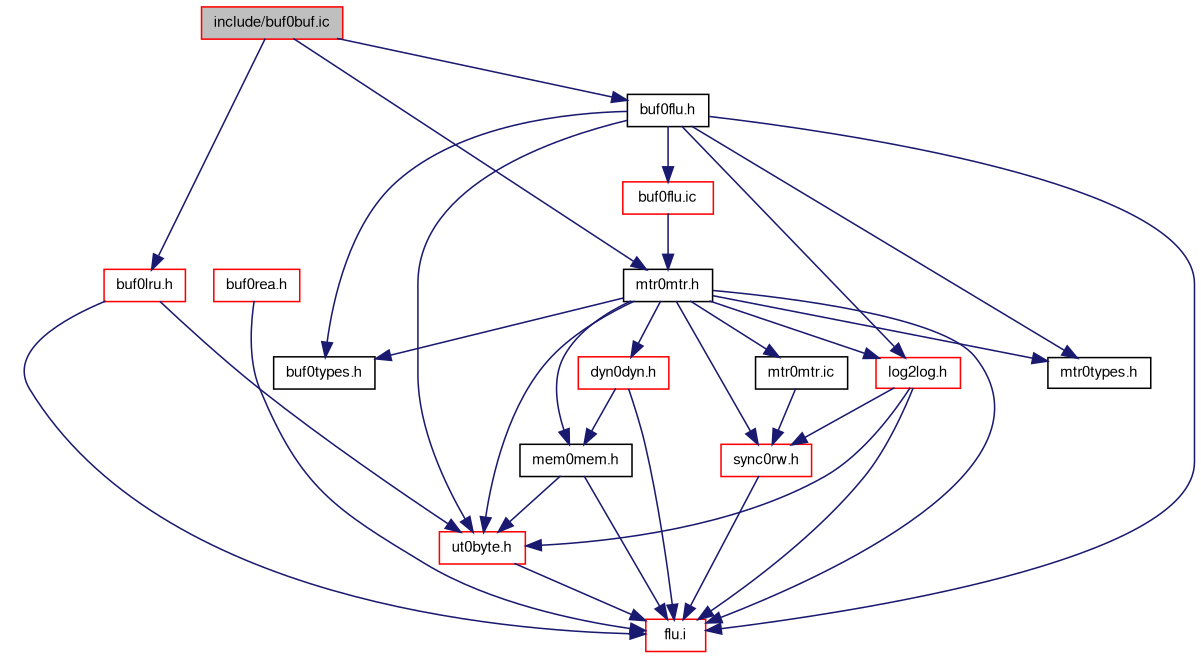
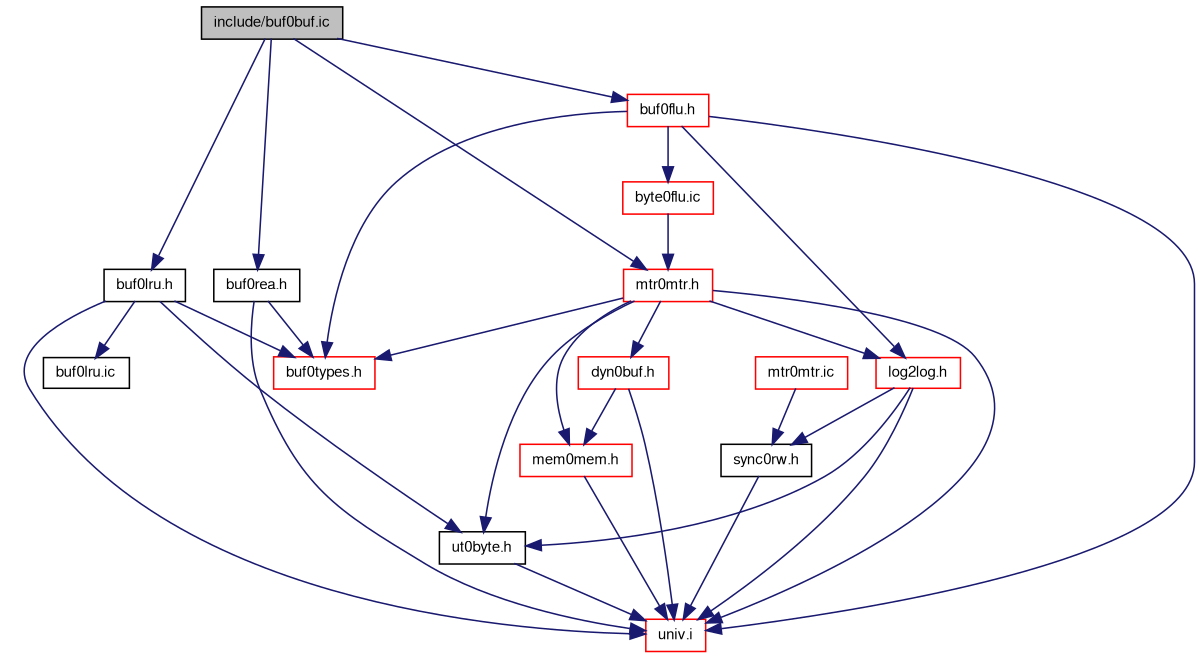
  digraph {
    node [color=black fontname=FreeSans fontsize=10 shape=record]
    edge [color=midnightblue fontname=FreeSans fontsize=10 labelfontname=FreeSans labelfontsize=10 style=solid]
-   n1 [color=red fillcolor=grey75 fontcolor=black height=0.2 label="include/buf0buf.ic" style=filled width=0.4]
-   n2 [height=0.2 label="mtr0mtr.h" width=0.4]
-   n3 [height=0.2 label="buf0flu.h" width=0.4]
-   n4 [color=red height=0.2 label="buf0lru.h" width=0.4]
-   n5 [color=red height=0.2 label="buf0rea.h" width=0.4]
-   n6 [color=red height=0.2 label="flu.i" width=0.4]
-   n7 [height=0.2 label="mem0mem.h" width=0.4]
-   n8 [color=red height=0.2 label="ut0byte.h" width=0.4]
-   n9 [color=red height=0.2 label="dyn0dyn.h" width=0.4]
-   n10 [height=0.2 label="buf0types.h" width=0.4]
-   n11 [color=red height=0.2 label="sync0rw.h" width=0.4]
-   n12 [height=0.2 label="mtr0types.h" width=0.4]
+   n1 [fillcolor=grey75 fontcolor=black height=0.2 label="include/buf0buf.ic" style=filled width=0.4]
+   n2 [color=red height=0.2 label="mtr0mtr.h" width=0.4]
+   n3 [color=red height=0.2 label="buf0flu.h" width=0.4]
+   n4 [height=0.2 label="buf0lru.h" width=0.4]
+   n5 [height=0.2 label="buf0rea.h" width=0.4]
+   n6 [color=red height=0.2 label="univ.i" width=0.4]
+   n7 [color=red height=0.2 label="mem0mem.h" width=0.4]
+   n8 [height=0.2 label="ut0byte.h" width=0.4]
+   n9 [color=red height=0.2 label="dyn0buf.h" width=0.4]
+   n10 [color=red height=0.2 label="buf0types.h" width=0.4]
+   n11 [height=0.2 label="sync0rw.h" width=0.4]
    n13 [color=red height=0.2 label="log2log.h" width=0.4]
-   n14 [height=0.2 label="mtr0mtr.ic" width=0.4]
-   n15 [color=red height=0.2 label="buf0flu.ic" width=0.4]
+   n14 [color=red height=0.2 label="mtr0mtr.ic" width=0.4]
+   n15 [color=red height=0.2 label="byte0flu.ic" width=0.4]
+   n16 [height=0.2 label="buf0lru.ic" width=0.4]
    n1 -> n2
    n1 -> n3
    n1 -> n4
+   n1 -> n5
    n2 -> n6
    n2 -> n7
    n2 -> n8
    n2 -> n9
    n2 -> n10
-   n2 -> n11
-   n2 -> n12
    n2 -> n13
-   n2 -> n14
    n3 -> n6
-   n3 -> n8
    n3 -> n10
-   n3 -> n12
    n3 -> n13
    n3 -> n15
    n4 -> n6
    n4 -> n8
+   n4 -> n10
+   n4 -> n16
    n5 -> n6
+   n5 -> n10
    n7 -> n6
-   n7 -> n8
    n8 -> n6
    n9 -> n6
    n9 -> n7
    n11 -> n6
    n13 -> n6
    n13 -> n8
    n13 -> n11
    n14 -> n11
    n15 -> n2
  }
